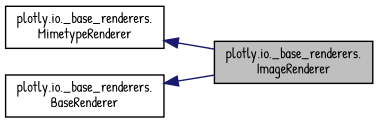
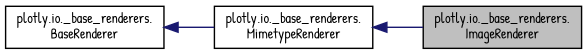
  digraph {
    fontname="Patrick Hand"
    rankdir=LR
    node [color=black fillcolor=white fontname="Patrick Hand" fontsize=10 shape=record style=filled]
    edge [color=midnightblue dir=back fontname="Patrick Hand" fontsize=10 labelfontname=Helvetica labelfontsize=10 style=solid]
    n1 [fillcolor=grey75 fontcolor=black height=0.2 label="plotly.io._base_renderers.\lImageRenderer" width=0.4]
    n2 [height=0.2 label="plotly.io._base_renderers.\lMimetypeRenderer" width=0.4]
    n3 [height=0.2 label="plotly.io._base_renderers.\lBaseRenderer" width=0.4]
    n2 -> n1
-   n3 -> n1
+   n3 -> n2
  }
